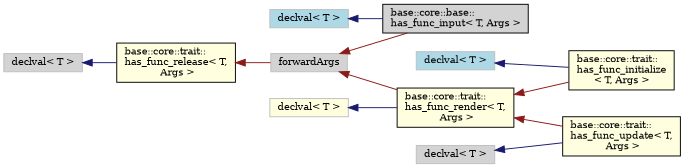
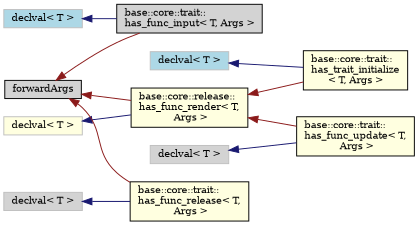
  digraph {
    fontname="DejaVu Serif"
    rankdir=LR
    node [color=grey75 fillcolor=lightyellow fontname="DejaVu Serif" fontsize=10 shape=record style=filled]
    edge [color=midnightblue dir=back fontname="DejaVu Serif" fontsize=10 labelfontname=Helvetica labelfontsize=10 style=solid]
    n1 [fillcolor=lightblue height=0.2 label="declval\< T \>" width=0.4]
-   n2 [color=black fillcolor=lightgrey height=0.2 label="base::core::base::\lhas_func_input\< T, Args \>" width=0.4]
+   n2 [color=black fillcolor=lightgrey height=0.2 label="base::core::trait::\lhas_func_input\< T, Args \>" width=0.4]
    n3 [fillcolor=lightblue height=0.2 label="declval\< T \>" width=0.4]
-   n4 [color=black height=0.2 label="base::core::trait::\lhas_func_initialize\l\< T, Args \>" width=0.4]
+   n4 [color=black height=0.2 label="base::core::trait::\lhas_trait_initialize\l\< T, Args \>" width=0.4]
    n5 [fillcolor=lightgrey height=0.2 label="declval\< T \>" width=0.4]
    n6 [color=black height=0.2 label="base::core::trait::\lhas_func_update\< T,\l Args \>" width=0.4]
    n7 [height=0.2 label="declval\< T \>" width=0.4]
-   n8 [color=black height=0.2 label="base::core::trait::\lhas_func_render\< T,\l Args \>" width=0.4]
+   n8 [color=black height=0.2 label="base::core::release::\lhas_func_render\< T,\l Args \>" width=0.4]
    n9 [fillcolor=lightgrey height=0.2 label="declval\< T \>" width=0.4]
    n10 [color=black height=0.2 label="base::core::trait::\lhas_func_release\< T,\l Args \>" width=0.4]
-   n11 [fillcolor=lightgrey height=0.2 label=forwardArgs width=0.4]
+   n11 [color=black fillcolor=lightgrey height=0.2 label=forwardArgs width=0.4]
    n1 -> n2
    n3 -> n4
    n5 -> n6
    n7 -> n8
    n8 -> n4 [color=firebrick4]
    n8 -> n6 [color=firebrick4]
    n9 -> n10
    n11 -> n2 [color=firebrick4]
    n11 -> n8 [color=firebrick4]
-   n10 -> n11 [color=firebrick4]
+   n11 -> n10 [color=firebrick4]
  }
